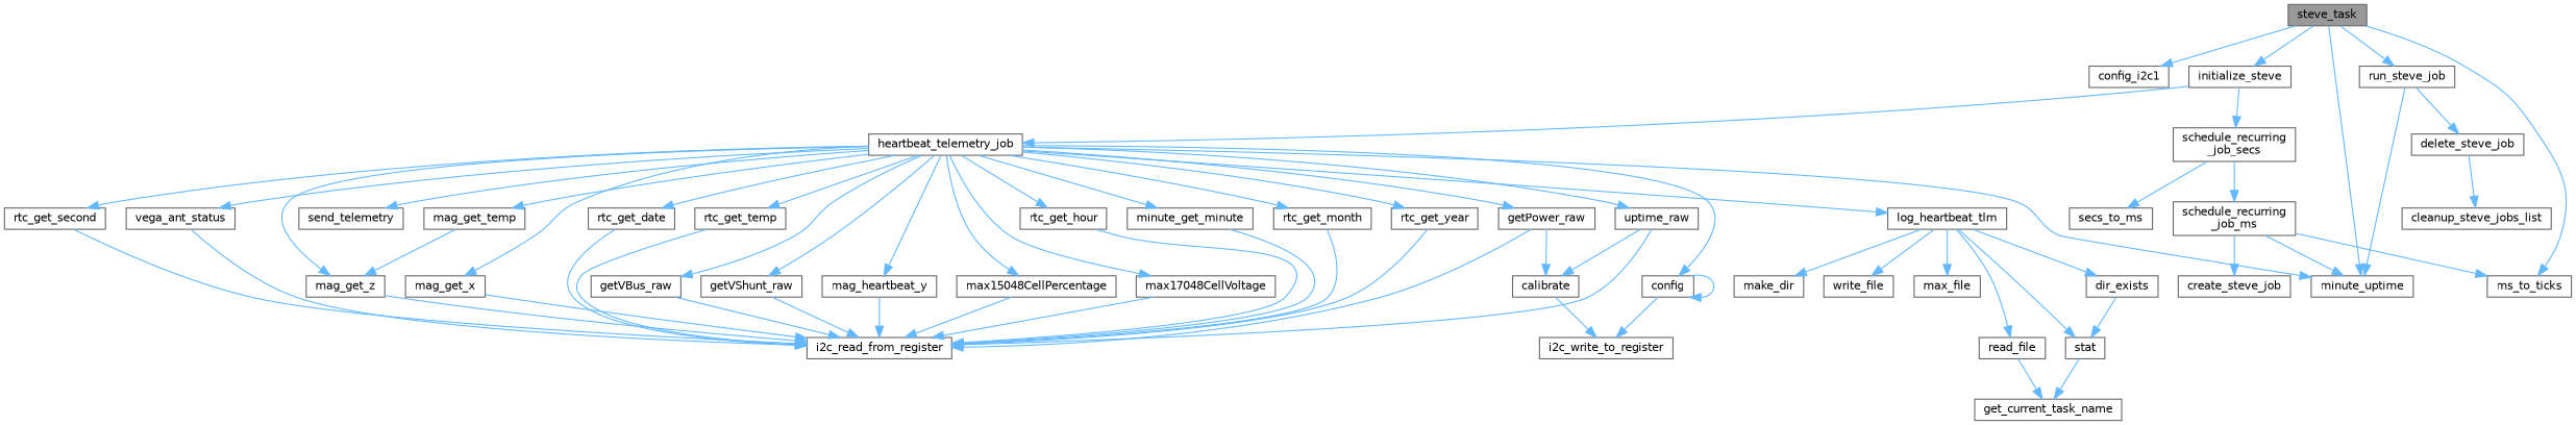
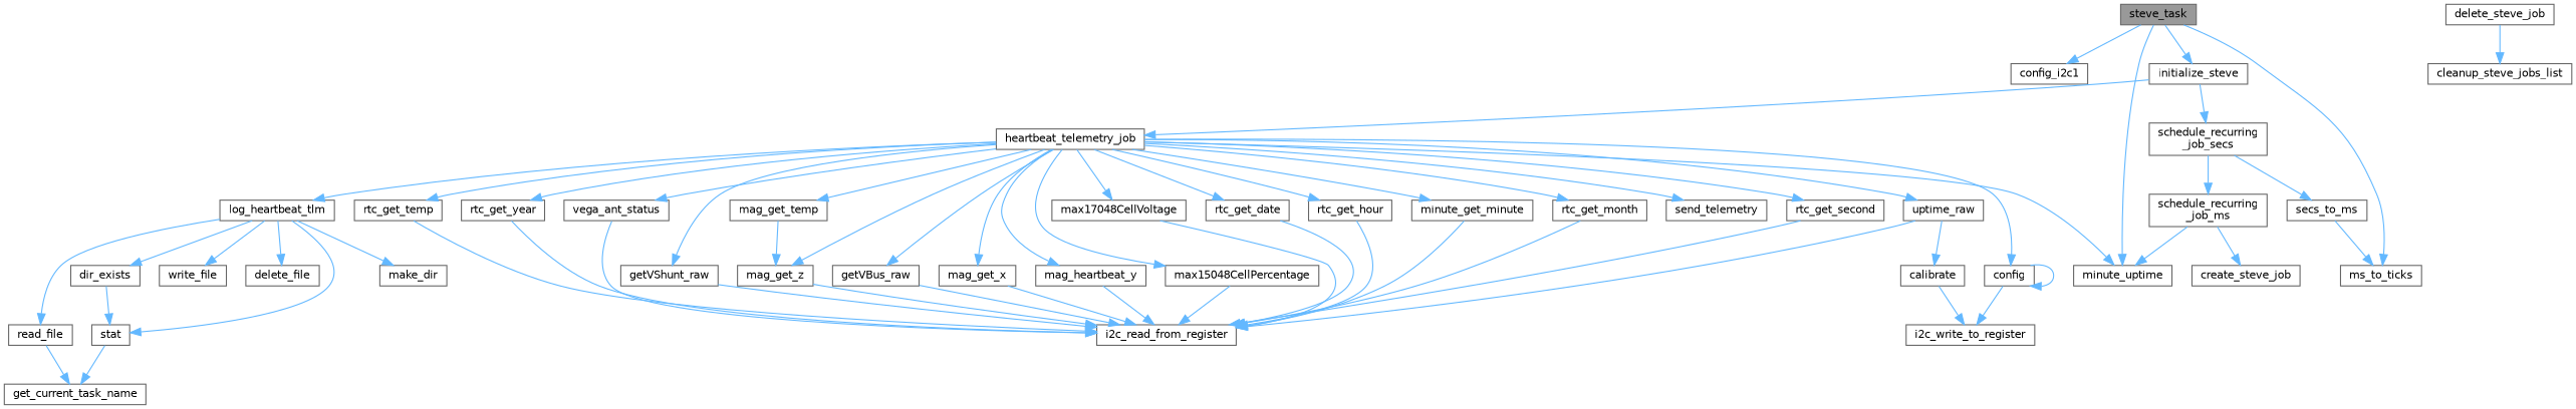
  digraph {
    rankdir=TB
    node [color=grey40 fillcolor=white fontname=Helvetica fontsize=10 shape=box style=filled]
    edge [color=steelblue1 fontname=Helvetica fontsize=10 labelfontname=Helvetica labelfontsize=10 style=solid]
    n1 [color=gray40 fillcolor=grey60 fontcolor=black height=0.2 label=steve_task width=0.4]
    n2 [height=0.2 label=config_i2c1 width=0.4]
    n3 [height=0.2 label=minute_uptime width=0.4]
    n4 [height=0.2 label=initialize_steve width=0.4]
    n5 [height=0.2 label=ms_to_ticks width=0.4]
-   n6 [height=0.2 label=run_steve_job width=0.4]
    n7 [height=0.2 label=heartbeat_telemetry_job width=0.4]
    n8 [height=0.2 label="schedule_recurring\l_job_secs" width=0.4]
    n9 [height=0.2 label=delete_steve_job width=0.4]
    n10 [height=0.2 label=config width=0.4]
    n11 [height=0.2 label=uptime_raw width=0.4]
-   n12 [height=0.2 label=getPower_raw width=0.4]
    n13 [height=0.2 label=getVBus_raw width=0.4]
    n14 [height=0.2 label=getVShunt_raw width=0.4]
    n15 [height=0.2 label=log_heartbeat_tlm width=0.4]
    n16 [height=0.2 label=mag_get_temp width=0.4]
    n17 [height=0.2 label=mag_get_x width=0.4]
    n18 [height=0.2 label=mag_heartbeat_y width=0.4]
    n19 [height=0.2 label=mag_get_z width=0.4]
    n20 [height=0.2 label=max15048CellPercentage width=0.4]
    n21 [height=0.2 label=max17048CellVoltage width=0.4]
    n22 [height=0.2 label=rtc_get_date width=0.4]
    n23 [height=0.2 label=rtc_get_hour width=0.4]
    n24 [height=0.2 label=minute_get_minute width=0.4]
    n25 [height=0.2 label=rtc_get_month width=0.4]
    n26 [height=0.2 label=rtc_get_second width=0.4]
    n27 [height=0.2 label=rtc_get_temp width=0.4]
    n28 [height=0.2 label=rtc_get_year width=0.4]
    n29 [height=0.2 label=send_telemetry width=0.4]
    n30 [height=0.2 label=vega_ant_status width=0.4]
    n31 [height=0.2 label="schedule_recurring\l_job_ms" width=0.4]
    n32 [height=0.2 label=secs_to_ms width=0.4]
    n33 [height=0.2 label=i2c_write_to_register width=0.4]
    n34 [height=0.2 label=calibrate width=0.4]
    n35 [height=0.2 label=i2c_read_from_register width=0.4]
-   n36 [height=0.2 label=max_file width=0.4]
+   n36 [height=0.2 label=delete_file width=0.4]
    n37 [height=0.2 label=dir_exists width=0.4]
    n38 [height=0.2 label=stat width=0.4]
    n39 [height=0.2 label=make_dir width=0.4]
    n40 [height=0.2 label=read_file width=0.4]
    n41 [height=0.2 label=write_file width=0.4]
    n42 [height=0.2 label=get_current_task_name width=0.4]
    n43 [height=0.2 label=create_steve_job width=0.4]
    n44 [height=0.2 label=cleanup_steve_jobs_list width=0.4]
    n1 -> n2
    n1 -> n3
    n1 -> n4
    n1 -> n5
-   n1 -> n6
    n4 -> n7
    n4 -> n8
-   n6 -> n3
-   n6 -> n9
    n7 -> n3
    n7 -> n10
    n7 -> n11
-   n7 -> n12
    n7 -> n13
    n7 -> n14
    n7 -> n15
    n7 -> n16
    n7 -> n17
    n7 -> n18
    n7 -> n19
    n7 -> n20
    n7 -> n21
    n7 -> n22
    n7 -> n23
    n7 -> n24
    n7 -> n25
    n7 -> n26
    n7 -> n27
    n7 -> n28
    n7 -> n29
    n7 -> n30
    n8 -> n31
    n8 -> n32
    n9 -> n44
    n10 -> n10
    n10 -> n33
    n11 -> n34
    n11 -> n35
-   n12 -> n34
-   n12 -> n35
    n13 -> n35
    n14 -> n35
    n15 -> n36
    n15 -> n37
    n15 -> n38
    n15 -> n39
    n15 -> n40
    n15 -> n41
    n16 -> n19
    n17 -> n35
    n18 -> n35
    n19 -> n35
    n20 -> n35
    n21 -> n35
    n22 -> n35
    n23 -> n35
    n24 -> n35
    n25 -> n35
    n26 -> n35
    n27 -> n35
    n28 -> n35
    n30 -> n35
    n31 -> n3
-   n31 -> n5
+   n32 -> n5
    n31 -> n43
    n34 -> n33
    n37 -> n38
    n38 -> n42
    n40 -> n42
  }
